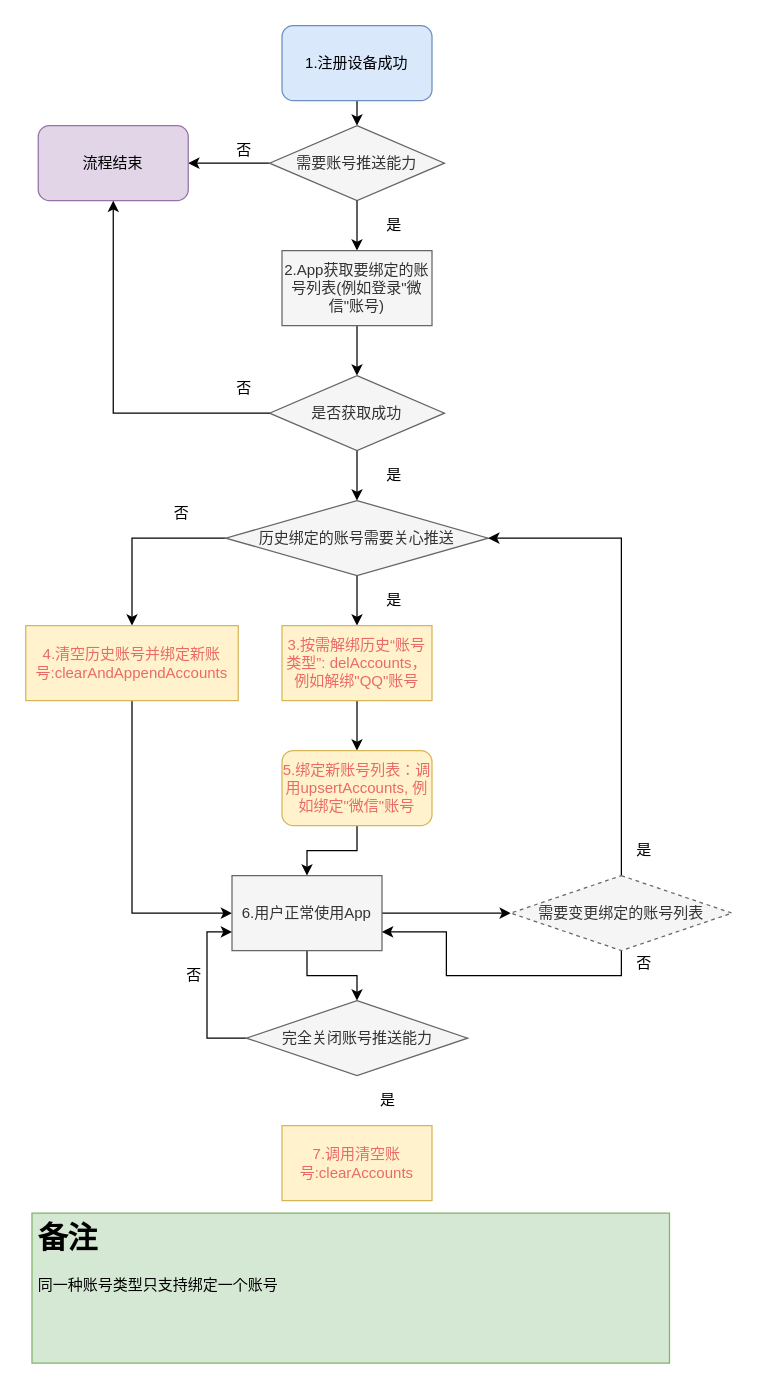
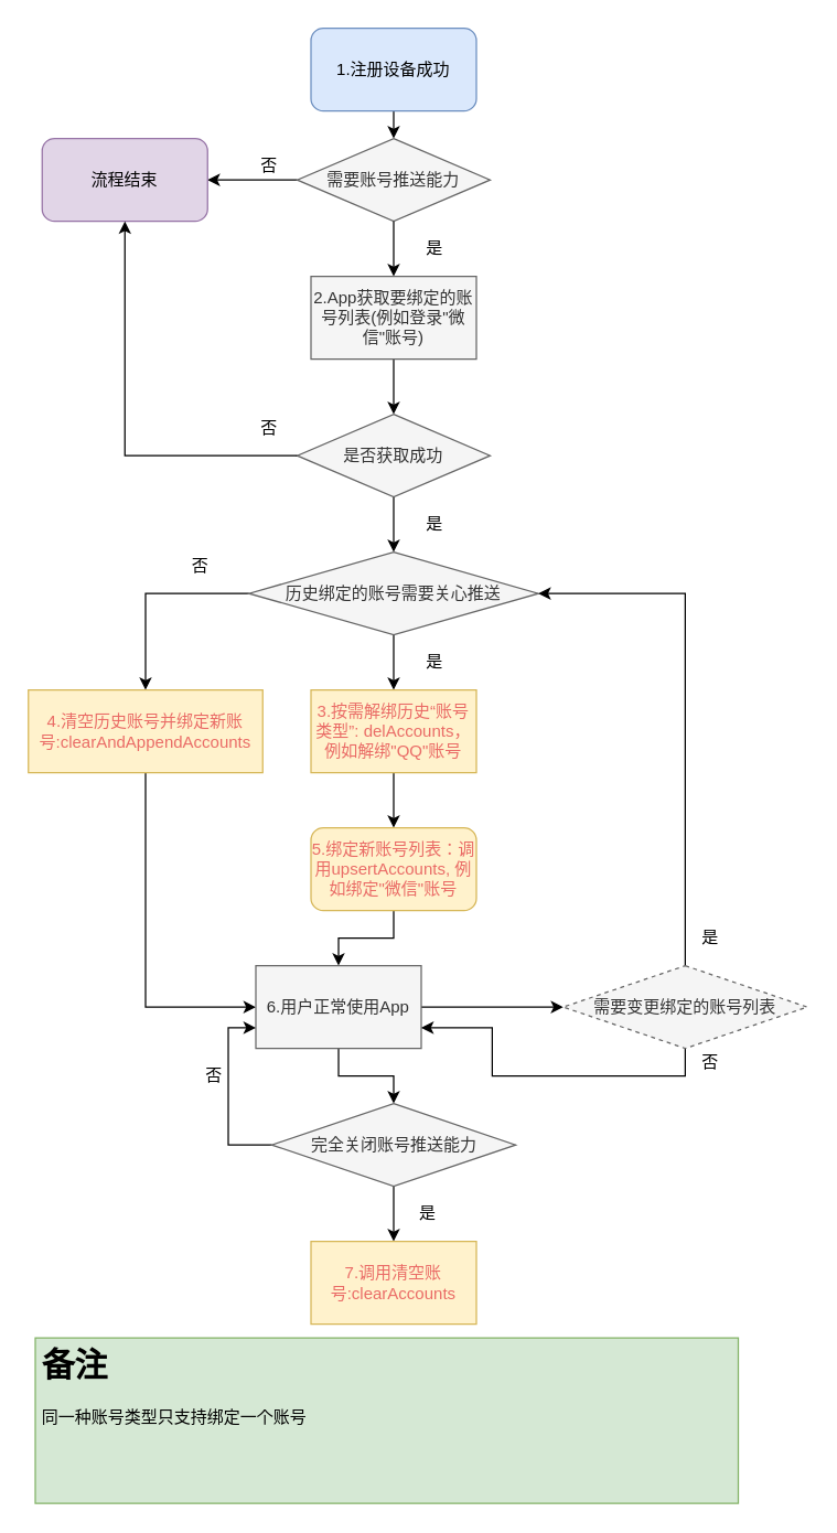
  <mxCell id="0" />
  <mxCell id="1" parent="0" />
  <mxCell id="2" value="" style="endArrow=classic;html=1;exitX=0.5;exitY=1;exitDx=0;exitDy=0;entryX=0.5;entryY=0;entryDx=0;entryDy=0;" edge="1" parent="1" source="3"><mxGeometry width="50" height="50" relative="1" as="geometry"><mxPoint x="285" y="80" as="sourcePoint" /><mxPoint x="285" y="100" as="targetPoint" /></mxGeometry></mxCell>
  <mxCell id="3" value="&lt;font face=&quot;helvetica&quot;&gt;1.注册设备成功&lt;/font&gt;" style="rounded=1;whiteSpace=wrap;html=1;fillColor=#dae8fc;strokeColor=#6c8ebf;" vertex="1" parent="1"><mxGeometry x="225" y="20" width="120" height="60" as="geometry" /></mxCell>
  <mxCell id="4" value="是" style="text;html=1;strokeColor=none;fillColor=none;align=center;verticalAlign=middle;whiteSpace=wrap;rounded=0;" vertex="1" parent="1"><mxGeometry x="295" y="170" width="40" height="20" as="geometry" /></mxCell>
  <mxCell id="5" style="edgeStyle=orthogonalEdgeStyle;rounded=0;orthogonalLoop=1;jettySize=auto;html=1;exitX=0;exitY=0.5;exitDx=0;exitDy=0;entryX=1;entryY=0.5;entryDx=0;entryDy=0;" edge="1" parent="1" source="6" target="8"><mxGeometry relative="1" as="geometry" /></mxCell>
  <mxCell id="6" value="需要账号推送能力" style="rhombus;whiteSpace=wrap;html=1;fillColor=#f5f5f5;strokeColor=#666666;fontColor=#333333;" vertex="1" parent="1"><mxGeometry x="215" y="100" width="140" height="60" as="geometry" /></mxCell>
  <mxCell id="7" value="" style="edgeStyle=orthogonalEdgeStyle;rounded=0;orthogonalLoop=1;jettySize=auto;html=1;exitX=0.5;exitY=1;exitDx=0;exitDy=0;" edge="1" parent="1" source="6"><mxGeometry relative="1" as="geometry"><mxPoint x="295" y="270" as="sourcePoint" /><mxPoint x="285" y="200" as="targetPoint" /></mxGeometry></mxCell>
  <mxCell id="8" value="&lt;font face=&quot;helvetica&quot;&gt;流程结束&lt;br&gt;&lt;/font&gt;" style="rounded=1;whiteSpace=wrap;html=1;fillColor=#e1d5e7;strokeColor=#9673a6;" vertex="1" parent="1"><mxGeometry x="30" y="100" width="120" height="60" as="geometry" /></mxCell>
  <mxCell id="9" value="否" style="text;html=1;strokeColor=none;fillColor=none;align=center;verticalAlign=middle;whiteSpace=wrap;rounded=0;" vertex="1" parent="1"><mxGeometry x="175" y="110" width="40" height="20" as="geometry" /></mxCell>
  <mxCell id="10" style="edgeStyle=orthogonalEdgeStyle;rounded=0;orthogonalLoop=1;jettySize=auto;html=1;exitX=0.5;exitY=1;exitDx=0;exitDy=0;entryX=0.5;entryY=0;entryDx=0;entryDy=0;" edge="1" parent="1" source="11" target="13"><mxGeometry relative="1" as="geometry" /></mxCell>
  <mxCell id="11" value="&lt;font face=&quot;helvetica&quot;&gt;2.App获取要绑定的账号列表(例如登录&quot;微信&quot;账号)&lt;/font&gt;" style="rounded=0;whiteSpace=wrap;html=1;fillColor=#f5f5f5;strokeColor=#666666;fontColor=#333333;" vertex="1" parent="1"><mxGeometry x="225" y="200" width="120" height="60" as="geometry" /></mxCell>
  <mxCell id="12" style="edgeStyle=orthogonalEdgeStyle;rounded=0;orthogonalLoop=1;jettySize=auto;html=1;exitX=0.5;exitY=1;exitDx=0;exitDy=0;entryX=0.5;entryY=0;entryDx=0;entryDy=0;" edge="1" parent="1" source="13" target="17"><mxGeometry relative="1" as="geometry" /></mxCell>
  <mxCell id="13" value="是否获取成功" style="rhombus;whiteSpace=wrap;html=1;fillColor=#f5f5f5;strokeColor=#666666;fontColor=#333333;" vertex="1" parent="1"><mxGeometry x="215" y="300" width="140" height="60" as="geometry" /></mxCell>
  <mxCell id="14" value="否" style="text;html=1;strokeColor=none;fillColor=none;align=center;verticalAlign=middle;whiteSpace=wrap;rounded=0;" vertex="1" parent="1"><mxGeometry x="175" y="300" width="40" height="20" as="geometry" /></mxCell>
  <mxCell id="15" style="edgeStyle=orthogonalEdgeStyle;rounded=0;orthogonalLoop=1;jettySize=auto;html=1;exitX=0.5;exitY=1;exitDx=0;exitDy=0;entryX=0.5;entryY=0;entryDx=0;entryDy=0;" edge="1" parent="1" source="17" target="20"><mxGeometry relative="1" as="geometry" /></mxCell>
  <mxCell id="16" style="edgeStyle=orthogonalEdgeStyle;rounded=0;orthogonalLoop=1;jettySize=auto;html=1;exitX=0;exitY=0.5;exitDx=0;exitDy=0;entryX=0.5;entryY=0;entryDx=0;entryDy=0;" edge="1" parent="1" source="17" target="25"><mxGeometry relative="1" as="geometry" /></mxCell>
  <mxCell id="17" value="历史绑定的账号需要关心推送" style="rhombus;whiteSpace=wrap;html=1;fillColor=#f5f5f5;strokeColor=#666666;fontColor=#333333;" vertex="1" parent="1"><mxGeometry x="180" y="400" width="210" height="60" as="geometry" /></mxCell>
  <mxCell id="18" value="是" style="text;html=1;strokeColor=none;fillColor=none;align=center;verticalAlign=middle;whiteSpace=wrap;rounded=0;" vertex="1" parent="1"><mxGeometry x="295" y="370" width="40" height="20" as="geometry" /></mxCell>
  <mxCell id="19" style="edgeStyle=orthogonalEdgeStyle;rounded=0;orthogonalLoop=1;jettySize=auto;html=1;exitX=0.5;exitY=1;exitDx=0;exitDy=0;entryX=0.5;entryY=0;entryDx=0;entryDy=0;" edge="1" parent="1" source="20" target="22"><mxGeometry relative="1" as="geometry" /></mxCell>
  <mxCell id="20" value="&lt;font color=&quot;#ea6b66&quot;&gt;&lt;font face=&quot;helvetica&quot;&gt;3.按需解绑历史“账号类型”:&amp;nbsp;&lt;/font&gt;&lt;span style=&quot;font-family: &amp;#34;helvetica&amp;#34;&quot;&gt;delAccounts，例如解绑&quot;QQ&quot;账号&lt;/span&gt;&lt;/font&gt;" style="rounded=0;whiteSpace=wrap;html=1;fillColor=#fff2cc;strokeColor=#d6b656;" vertex="1" parent="1"><mxGeometry x="225" y="500" width="120" height="60" as="geometry" /></mxCell>
  <mxCell id="21" style="edgeStyle=orthogonalEdgeStyle;rounded=0;orthogonalLoop=1;jettySize=auto;html=1;exitX=0.5;exitY=1;exitDx=0;exitDy=0;entryX=0.5;entryY=0;entryDx=0;entryDy=0;" edge="1" parent="1" source="22" target="29"><mxGeometry relative="1" as="geometry" /></mxCell>
  <mxCell id="22" value="&lt;font color=&quot;#ea6b66&quot;&gt;&lt;font face=&quot;helvetica&quot;&gt;5.绑定新账号列表：调用&lt;/font&gt;&lt;span style=&quot;font-family: &amp;#34;helvetica&amp;#34;&quot;&gt;upsertAccounts, 例如绑定&quot;微信&quot;账号&lt;/span&gt;&lt;/font&gt;" style="rounded=1;whiteSpace=wrap;html=1;fillColor=#fff2cc;strokeColor=#d6b656;" vertex="1" parent="1"><mxGeometry x="225" y="600" width="120" height="60" as="geometry" /></mxCell>
  <mxCell id="23" value="是" style="text;html=1;strokeColor=none;fillColor=none;align=center;verticalAlign=middle;whiteSpace=wrap;rounded=0;" vertex="1" parent="1"><mxGeometry x="295" y="470" width="40" height="20" as="geometry" /></mxCell>
  <mxCell id="24" style="edgeStyle=orthogonalEdgeStyle;rounded=0;orthogonalLoop=1;jettySize=auto;html=1;exitX=0.5;exitY=1;exitDx=0;exitDy=0;entryX=0;entryY=0.5;entryDx=0;entryDy=0;" edge="1" parent="1" source="25" target="29"><mxGeometry relative="1" as="geometry" /></mxCell>
  <mxCell id="25" value="&lt;font face=&quot;helvetica&quot; color=&quot;#ea6b66&quot;&gt;4.清空历史账号并绑定新账号:clearAndAppendAccounts&lt;/font&gt;" style="rounded=0;whiteSpace=wrap;html=1;fillColor=#fff2cc;strokeColor=#d6b656;" vertex="1" parent="1"><mxGeometry x="20" y="500" width="170" height="60" as="geometry" /></mxCell>
  <mxCell id="26" value="否" style="text;html=1;strokeColor=none;fillColor=none;align=center;verticalAlign=middle;whiteSpace=wrap;rounded=0;" vertex="1" parent="1"><mxGeometry x="125" y="400" width="40" height="20" as="geometry" /></mxCell>
  <mxCell id="27" style="edgeStyle=orthogonalEdgeStyle;rounded=0;orthogonalLoop=1;jettySize=auto;html=1;exitX=1;exitY=0.5;exitDx=0;exitDy=0;entryX=0;entryY=0.5;entryDx=0;entryDy=0;" edge="1" parent="1" source="29" target="32"><mxGeometry relative="1" as="geometry" /></mxCell>
  <mxCell id="28" style="edgeStyle=orthogonalEdgeStyle;rounded=0;orthogonalLoop=1;jettySize=auto;html=1;exitX=0.5;exitY=1;exitDx=0;exitDy=0;entryX=0.5;entryY=0;entryDx=0;entryDy=0;" edge="1" parent="1" source="29" target="37"><mxGeometry relative="1" as="geometry" /></mxCell>
  <mxCell id="29" value="&lt;font face=&quot;helvetica&quot;&gt;6.用户正常使用App&lt;br&gt;&lt;/font&gt;" style="rounded=0;whiteSpace=wrap;html=1;fillColor=#f5f5f5;strokeColor=#666666;fontColor=#333333;" vertex="1" parent="1"><mxGeometry x="185" y="700" width="120" height="60" as="geometry" /></mxCell>
  <mxCell id="30" style="edgeStyle=orthogonalEdgeStyle;rounded=0;orthogonalLoop=1;jettySize=auto;html=1;exitX=0.5;exitY=0;exitDx=0;exitDy=0;entryX=1;entryY=0.5;entryDx=0;entryDy=0;" edge="1" parent="1" source="32" target="17"><mxGeometry relative="1" as="geometry" /></mxCell>
  <mxCell id="31" style="edgeStyle=orthogonalEdgeStyle;rounded=0;orthogonalLoop=1;jettySize=auto;html=1;exitX=0.5;exitY=1;exitDx=0;exitDy=0;entryX=1;entryY=0.75;entryDx=0;entryDy=0;" edge="1" parent="1" source="32" target="29"><mxGeometry relative="1" as="geometry" /></mxCell>
  <mxCell id="32" value="需要变更绑定的账号列表" style="rhombus;whiteSpace=wrap;html=1;fillColor=#f5f5f5;strokeColor=#666666;fontColor=#333333;dashed=1;" vertex="1" parent="1"><mxGeometry x="408" y="700" width="177" height="60" as="geometry" /></mxCell>
  <mxCell id="33" value="是" style="text;html=1;strokeColor=none;fillColor=none;align=center;verticalAlign=middle;whiteSpace=wrap;rounded=0;" vertex="1" parent="1"><mxGeometry x="495" y="670" width="40" height="20" as="geometry" /></mxCell>
  <mxCell id="34" value="否" style="text;html=1;strokeColor=none;fillColor=none;align=center;verticalAlign=middle;whiteSpace=wrap;rounded=0;" vertex="1" parent="1"><mxGeometry x="495" y="760" width="40" height="20" as="geometry" /></mxCell>
+ <mxCell id="35" style="edgeStyle=orthogonalEdgeStyle;rounded=0;orthogonalLoop=1;jettySize=auto;html=1;exitX=0.5;exitY=1;exitDx=0;exitDy=0;entryX=0.5;entryY=0;entryDx=0;entryDy=0;" edge="1" parent="1" source="37" target="38"><mxGeometry relative="1" as="geometry" /></mxCell>
  <mxCell id="36" style="edgeStyle=orthogonalEdgeStyle;rounded=0;orthogonalLoop=1;jettySize=auto;html=1;exitX=0;exitY=0.5;exitDx=0;exitDy=0;entryX=0;entryY=0.75;entryDx=0;entryDy=0;" edge="1" parent="1" source="37" target="29"><mxGeometry relative="1" as="geometry" /></mxCell>
  <mxCell id="37" value="完全关闭账号推送能力" style="rhombus;whiteSpace=wrap;html=1;fillColor=#f5f5f5;strokeColor=#666666;fontColor=#333333;" vertex="1" parent="1"><mxGeometry x="196.5" y="800" width="177" height="60" as="geometry" /></mxCell>
  <mxCell id="38" value="&lt;font face=&quot;helvetica&quot;&gt;&lt;font color=&quot;#ea6b66&quot;&gt;7.调用清空账号:clearAccounts&lt;/font&gt;&lt;br&gt;&lt;/font&gt;" style="rounded=0;whiteSpace=wrap;html=1;fillColor=#fff2cc;strokeColor=#d6b656;" vertex="1" parent="1"><mxGeometry x="225" y="900" width="120" height="60" as="geometry" /></mxCell>
  <mxCell id="39" value="是" style="text;html=1;strokeColor=none;fillColor=none;align=center;verticalAlign=middle;whiteSpace=wrap;rounded=0;" vertex="1" parent="1"><mxGeometry x="290" y="870" width="40" height="20" as="geometry" /></mxCell>
  <mxCell id="40" value="否" style="text;html=1;strokeColor=none;fillColor=none;align=center;verticalAlign=middle;whiteSpace=wrap;rounded=0;" vertex="1" parent="1"><mxGeometry x="135" y="770" width="40" height="20" as="geometry" /></mxCell>
  <mxCell id="41" style="edgeStyle=orthogonalEdgeStyle;rounded=0;orthogonalLoop=1;jettySize=auto;html=1;entryX=0.5;entryY=1;entryDx=0;entryDy=0;exitX=0;exitY=0.5;exitDx=0;exitDy=0;" edge="1" parent="1" source="13" target="8"><mxGeometry relative="1" as="geometry"><mxPoint x="90" y="170" as="targetPoint" /><Array as="points"><mxPoint x="90" y="330" /></Array><mxPoint x="175" y="330" as="sourcePoint" /></mxGeometry></mxCell>
  <mxCell id="42" value="&lt;h1&gt;备注&lt;/h1&gt;&lt;p&gt;同一种账号类型只支持绑定一个账号&lt;br&gt;&lt;/p&gt;" style="text;html=1;strokeColor=#82b366;spacing=5;spacingTop=-20;whiteSpace=wrap;overflow=hidden;rounded=0;fillColor=#d5e8d4;" vertex="1" parent="1"><mxGeometry x="25" y="970" width="510" height="120" as="geometry" /></mxCell>
